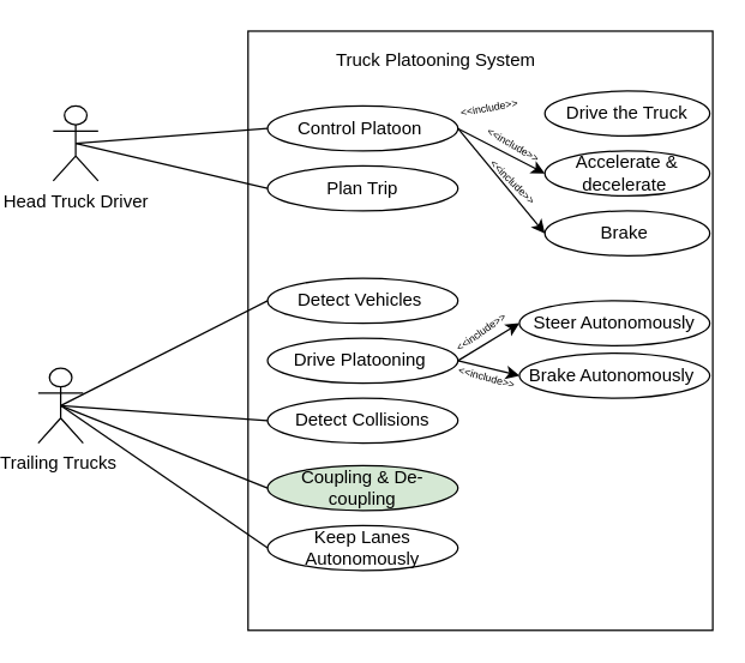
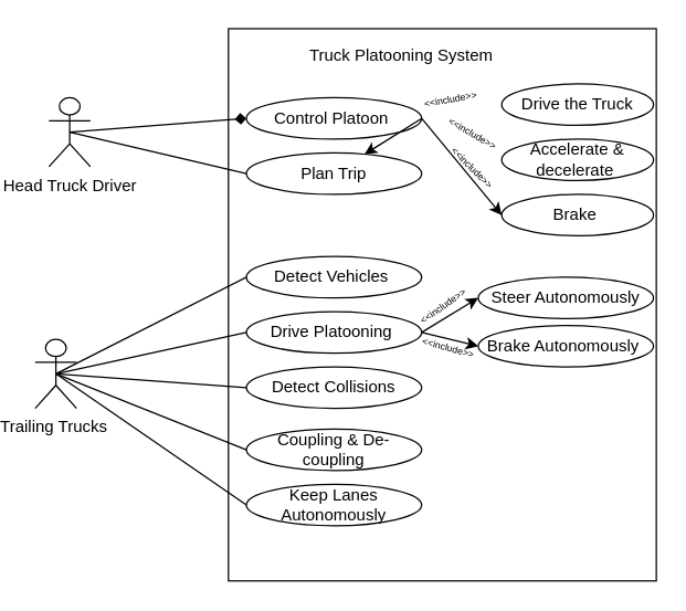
  <mxCell id="0" />
  <mxCell id="1" parent="0" />
  <mxCell id="2" value="Head Truck Driver" style="shape=umlActor;verticalLabelPosition=bottom;verticalAlign=top;html=1;" parent="1" vertex="1"><mxGeometry x="30" y="70" width="30" height="50" as="geometry" /></mxCell>
  <mxCell id="3" value="" style="rounded=0;whiteSpace=wrap;html=1;" parent="1" vertex="1"><mxGeometry x="160" y="20" width="310" height="400" as="geometry" /></mxCell>
  <mxCell id="4" value="Truck Platooning System" style="text;html=1;strokeColor=none;fillColor=none;align=center;verticalAlign=middle;whiteSpace=wrap;rounded=0;" parent="1" vertex="1"><mxGeometry x="213" y="30" width="145" height="20" as="geometry" /></mxCell>
  <mxCell id="5" value="Trailing Trucks&amp;nbsp;" style="shape=umlActor;verticalLabelPosition=bottom;verticalAlign=top;html=1;" parent="1" vertex="1"><mxGeometry x="20" y="245" width="30" height="50" as="geometry" /></mxCell>
  <mxCell id="6" value="Control Platoon&amp;nbsp;" style="ellipse;whiteSpace=wrap;html=1;" parent="1" vertex="1"><mxGeometry x="173" y="70" width="127" height="30" as="geometry" /></mxCell>
  <mxCell id="7" value="Drive the Truck" style="ellipse;whiteSpace=wrap;html=1;" parent="1" vertex="1"><mxGeometry x="358" y="60" width="110" height="30" as="geometry" /></mxCell>
  <mxCell id="8" value="Accelerate &amp;amp; decelerate&amp;nbsp;" style="ellipse;whiteSpace=wrap;html=1;" parent="1" vertex="1"><mxGeometry x="358" y="100" width="110" height="30" as="geometry" /></mxCell>
  <mxCell id="9" value="Brake&amp;nbsp;" style="ellipse;whiteSpace=wrap;html=1;" parent="1" vertex="1"><mxGeometry x="358" y="140" width="110" height="30" as="geometry" /></mxCell>
  <mxCell id="10" value="Detect Vehicles&amp;nbsp;" style="ellipse;whiteSpace=wrap;html=1;" parent="1" vertex="1"><mxGeometry x="173" y="185" width="127" height="30" as="geometry" /></mxCell>
  <mxCell id="11" value="Drive Platooning&amp;nbsp;" style="ellipse;whiteSpace=wrap;html=1;" parent="1" vertex="1"><mxGeometry x="173" y="225" width="127" height="30" as="geometry" /></mxCell>
  <mxCell id="12" value="Plan Trip" style="ellipse;whiteSpace=wrap;html=1;" parent="1" vertex="1"><mxGeometry x="173" y="110" width="127" height="30" as="geometry" /></mxCell>
  <mxCell id="13" value="Steer Autonomously" style="ellipse;whiteSpace=wrap;html=1;" parent="1" vertex="1"><mxGeometry x="341" y="200" width="127" height="30" as="geometry" /></mxCell>
  <mxCell id="14" value="Brake Autonomously&amp;nbsp;" style="ellipse;whiteSpace=wrap;html=1;" parent="1" vertex="1"><mxGeometry x="341" y="235" width="127" height="30" as="geometry" /></mxCell>
  <mxCell id="15" value="Detect Collisions" style="ellipse;whiteSpace=wrap;html=1;" parent="1" vertex="1"><mxGeometry x="173" y="265" width="127" height="30" as="geometry" /></mxCell>
- <mxCell id="16" value="Coupling &amp;amp; De-coupling" style="ellipse;whiteSpace=wrap;html=1;fillColor=#d5e8d4;" parent="1" vertex="1"><mxGeometry x="173" y="310" width="127" height="30" as="geometry" /></mxCell>
+ <mxCell id="16" value="Coupling &amp;amp; De-coupling" style="ellipse;whiteSpace=wrap;html=1;" parent="1" vertex="1"><mxGeometry x="173" y="310" width="127" height="30" as="geometry" /></mxCell>
  <mxCell id="17" value="Keep Lanes Autonomously" style="ellipse;whiteSpace=wrap;html=1;" parent="1" vertex="1"><mxGeometry x="173" y="350" width="127" height="30" as="geometry" /></mxCell>
  <mxCell id="18" value="" style="endArrow=none;html=1;entryX=0;entryY=0.5;entryDx=0;entryDy=0;exitX=0.5;exitY=0.5;exitDx=0;exitDy=0;exitPerimeter=0;" parent="1" source="5" target="10" edge="1"><mxGeometry width="50" height="50" relative="1" as="geometry"><mxPoint x="50" y="280" as="sourcePoint" /><mxPoint x="100" y="230" as="targetPoint" /></mxGeometry></mxCell>
+ <mxCell id="19" value="" style="endArrow=none;html=1;exitX=0.5;exitY=0.5;exitDx=0;exitDy=0;exitPerimeter=0;entryX=0;entryY=0.5;entryDx=0;entryDy=0;" parent="1" source="5" target="11" edge="1"><mxGeometry width="50" height="50" relative="1" as="geometry"><mxPoint x="50" y="285" as="sourcePoint" /><mxPoint x="100" y="235" as="targetPoint" /></mxGeometry></mxCell>
  <mxCell id="20" value="" style="endArrow=none;html=1;exitX=0.5;exitY=0.5;exitDx=0;exitDy=0;exitPerimeter=0;entryX=0;entryY=0.5;entryDx=0;entryDy=0;" parent="1" source="5" target="15" edge="1"><mxGeometry width="50" height="50" relative="1" as="geometry"><mxPoint x="45" y="280" as="sourcePoint" /><mxPoint x="183" y="250" as="targetPoint" /></mxGeometry></mxCell>
  <mxCell id="21" value="" style="endArrow=none;html=1;exitX=0.5;exitY=0.5;exitDx=0;exitDy=0;exitPerimeter=0;entryX=0;entryY=0.5;entryDx=0;entryDy=0;" parent="1" source="5" target="16" edge="1"><mxGeometry width="50" height="50" relative="1" as="geometry"><mxPoint x="55" y="290" as="sourcePoint" /><mxPoint x="120" y="340" as="targetPoint" /></mxGeometry></mxCell>
  <mxCell id="22" value="" style="endArrow=none;html=1;exitX=0.5;exitY=0.5;exitDx=0;exitDy=0;exitPerimeter=0;entryX=0;entryY=0.5;entryDx=0;entryDy=0;" parent="1" source="5" target="17" edge="1"><mxGeometry width="50" height="50" relative="1" as="geometry"><mxPoint x="65" y="300" as="sourcePoint" /><mxPoint x="203" y="270" as="targetPoint" /></mxGeometry></mxCell>
- <mxCell id="23" value="" style="endArrow=none;html=1;exitX=0.5;exitY=0.5;exitDx=0;exitDy=0;exitPerimeter=0;entryX=0;entryY=0.5;entryDx=0;entryDy=0;" parent="1" source="2" target="6" edge="1"><mxGeometry width="50" height="50" relative="1" as="geometry"><mxPoint x="75" y="310" as="sourcePoint" /><mxPoint x="213" y="280" as="targetPoint" /></mxGeometry></mxCell>
+ <mxCell id="23" value="" style="endArrow=diamond;html=1;exitX=0.5;exitY=0.5;exitDx=0;exitDy=0;exitPerimeter=0;entryX=0;entryY=0.5;entryDx=0;entryDy=0;" parent="1" source="2" target="6" edge="1"><mxGeometry width="50" height="50" relative="1" as="geometry"><mxPoint x="75" y="310" as="sourcePoint" /><mxPoint x="213" y="280" as="targetPoint" /></mxGeometry></mxCell>
  <mxCell id="24" value="" style="endArrow=none;html=1;exitX=0.5;exitY=0.5;exitDx=0;exitDy=0;exitPerimeter=0;entryX=0;entryY=0.5;entryDx=0;entryDy=0;" parent="1" source="2" target="12" edge="1"><mxGeometry width="50" height="50" relative="1" as="geometry"><mxPoint x="85" y="320" as="sourcePoint" /><mxPoint x="223" y="290" as="targetPoint" /></mxGeometry></mxCell>
  <mxCell id="25" value="&lt;font style=&quot;font-size: 7px&quot;&gt;&amp;lt;&amp;lt;include&amp;gt;&amp;gt;&lt;/font&gt;" style="text;html=1;strokeColor=none;fillColor=none;align=center;verticalAlign=middle;whiteSpace=wrap;rounded=0;rotation=-10;" parent="1" vertex="1"><mxGeometry x="301" y="60" width="40" height="20" as="geometry" /></mxCell>
- <mxCell id="26" value="" style="endArrow=classic;html=1;entryX=0;entryY=0.5;entryDx=0;entryDy=0;exitX=1;exitY=0.5;exitDx=0;exitDy=0;" parent="1" source="6" target="8" edge="1"><mxGeometry width="50" height="50" relative="1" as="geometry"><mxPoint x="300" y="80" as="sourcePoint" /><mxPoint x="280" y="170" as="targetPoint" /></mxGeometry></mxCell>
+ <mxCell id="26" value="" style="endArrow=classic;html=1;exitX=1;exitY=0.5;exitDx=0;exitDy=0;" parent="1" source="6" target="12" edge="1"><mxGeometry width="50" height="50" relative="1" as="geometry"><mxPoint x="300" y="80" as="sourcePoint" /><mxPoint x="280" y="170" as="targetPoint" /></mxGeometry></mxCell>
  <mxCell id="27" value="" style="endArrow=classic;html=1;entryX=0;entryY=0.5;entryDx=0;entryDy=0;exitX=1;exitY=0.5;exitDx=0;exitDy=0;" parent="1" source="6" target="9" edge="1"><mxGeometry width="50" height="50" relative="1" as="geometry"><mxPoint x="540" y="120" as="sourcePoint" /><mxPoint x="368" y="125" as="targetPoint" /></mxGeometry></mxCell>
  <mxCell id="28" value="&lt;font style=&quot;font-size: 7px&quot;&gt;&amp;lt;&amp;lt;include&amp;gt;&amp;gt;&lt;/font&gt;" style="text;html=1;strokeColor=none;fillColor=none;align=center;verticalAlign=middle;whiteSpace=wrap;rounded=0;rotation=30;" parent="1" vertex="1"><mxGeometry x="318" y="85" width="40" height="20" as="geometry" /></mxCell>
  <mxCell id="29" value="&lt;font style=&quot;font-size: 7px&quot;&gt;&amp;lt;&amp;lt;include&amp;gt;&amp;gt;&lt;/font&gt;" style="text;html=1;strokeColor=none;fillColor=none;align=center;verticalAlign=middle;whiteSpace=wrap;rounded=0;rotation=45;" parent="1" vertex="1"><mxGeometry x="318" y="110" width="40" height="20" as="geometry" /></mxCell>
  <mxCell id="30" value="&lt;font style=&quot;font-size: 7px&quot;&gt;&amp;lt;&amp;lt;include&amp;gt;&amp;gt;&lt;/font&gt;" style="text;html=1;strokeColor=none;fillColor=none;align=center;verticalAlign=middle;whiteSpace=wrap;rounded=0;rotation=-35;" parent="1" vertex="1"><mxGeometry x="295" y="210" width="40" height="20" as="geometry" /></mxCell>
  <mxCell id="31" value="&lt;font style=&quot;font-size: 7px&quot;&gt;&amp;lt;&amp;lt;include&amp;gt;&amp;gt;&lt;/font&gt;" style="text;html=1;strokeColor=none;fillColor=none;align=center;verticalAlign=middle;whiteSpace=wrap;rounded=0;rotation=15;" parent="1" vertex="1"><mxGeometry x="300" y="244.91" width="40" height="10.09" as="geometry" /></mxCell>
  <mxCell id="32" value="" style="endArrow=classic;html=1;exitX=1;exitY=0.5;exitDx=0;exitDy=0;entryX=0;entryY=0.5;entryDx=0;entryDy=0;" parent="1" source="11" target="13" edge="1"><mxGeometry width="50" height="50" relative="1" as="geometry"><mxPoint x="350" y="240" as="sourcePoint" /><mxPoint x="400" y="190" as="targetPoint" /></mxGeometry></mxCell>
  <mxCell id="33" value="" style="endArrow=classic;html=1;exitX=1;exitY=0.5;exitDx=0;exitDy=0;entryX=0;entryY=0.5;entryDx=0;entryDy=0;" parent="1" source="11" target="14" edge="1"><mxGeometry width="50" height="50" relative="1" as="geometry"><mxPoint x="300" y="280" as="sourcePoint" /><mxPoint x="350" y="230" as="targetPoint" /></mxGeometry></mxCell>
  <mxCell id="34" style="edgeStyle=orthogonalEdgeStyle;rounded=0;orthogonalLoop=1;jettySize=auto;html=1;exitX=0.5;exitY=1;exitDx=0;exitDy=0;" parent="1" source="3" target="3" edge="1"><mxGeometry relative="1" as="geometry" /></mxCell>
